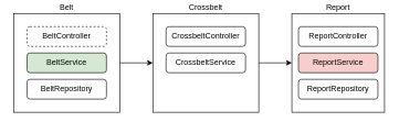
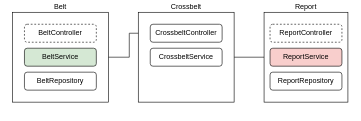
  <mxCell id="0" />
  <mxCell id="1" parent="0" />
- <mxCell id="2" value="" style="edgeStyle=orthogonalEdgeStyle;rounded=0;orthogonalLoop=1;jettySize=auto;html=1;" parent="1" source="3" target="5" edge="1"><mxGeometry relative="1" as="geometry" /></mxCell>
+ <mxCell id="2" value="" style="edgeStyle=orthogonalEdgeStyle;rounded=0;orthogonalLoop=1;jettySize=auto;html=1;" parent="1" source="3" target="11" edge="1"><mxGeometry relative="1" as="geometry" /></mxCell>
  <mxCell id="3" value="Belt" style="rounded=0;whiteSpace=wrap;html=1;labelPosition=center;verticalLabelPosition=top;align=center;verticalAlign=bottom;aspect=fixed;" parent="1" vertex="1"><mxGeometry x="20" y="20" width="160" height="150.01" as="geometry" /></mxCell>
- <mxCell id="4" value="" style="edgeStyle=orthogonalEdgeStyle;rounded=0;orthogonalLoop=1;jettySize=auto;html=1;" edge="1" parent="1" source="5" target="13"><mxGeometry relative="1" as="geometry" /></mxCell>
+ <mxCell id="4" value="" style="edgeStyle=orthogonalEdgeStyle;rounded=0;orthogonalLoop=1;jettySize=auto;html=1;" edge="1" parent="1" source="5" target="17"><mxGeometry relative="1" as="geometry" /></mxCell>
  <mxCell id="5" value="Crossbelt" style="rounded=0;whiteSpace=wrap;html=1;labelPosition=center;verticalLabelPosition=top;align=center;verticalAlign=bottom;" parent="1" vertex="1"><mxGeometry x="230" y="20" width="160" height="150" as="geometry" /></mxCell>
  <mxCell id="6" value="" style="group;aspect=fixed;" vertex="1" connectable="0" parent="1"><mxGeometry x="40" y="40" width="120" height="110" as="geometry" /></mxCell>
  <mxCell id="7" value="BeltController" style="rounded=1;whiteSpace=wrap;html=1;dashed=1;" vertex="1" parent="6"><mxGeometry width="120.0" height="30" as="geometry" /></mxCell>
  <mxCell id="8" value="BeltService" style="rounded=1;whiteSpace=wrap;html=1;fillColor=#d5e8d4;" vertex="1" parent="6"><mxGeometry y="40" width="120.0" height="30" as="geometry" /></mxCell>
  <mxCell id="9" value="BeltRepository" style="rounded=1;whiteSpace=wrap;html=1;" vertex="1" parent="6"><mxGeometry y="80" width="120.0" height="30" as="geometry" /></mxCell>
  <mxCell id="10" value="" style="group;aspect=fixed;" vertex="1" connectable="0" parent="1"><mxGeometry x="250" y="40" width="120" height="110" as="geometry" /></mxCell>
  <mxCell id="11" value="CrossbeltController" style="rounded=1;whiteSpace=wrap;html=1;" vertex="1" parent="10"><mxGeometry width="120.0" height="30" as="geometry" /></mxCell>
  <mxCell id="12" value="CrossbeltService" style="rounded=1;whiteSpace=wrap;html=1;" vertex="1" parent="10"><mxGeometry y="40" width="120.0" height="30" as="geometry" /></mxCell>
  <mxCell id="13" value="Report" style="rounded=0;whiteSpace=wrap;html=1;labelPosition=center;verticalLabelPosition=top;align=center;verticalAlign=bottom;" vertex="1" parent="1"><mxGeometry x="440" y="20" width="140" height="150" as="geometry" /></mxCell>
  <mxCell id="14" value="" style="group;aspect=fixed;" vertex="1" connectable="0" parent="1"><mxGeometry x="450" y="40" width="130" height="140" as="geometry" /></mxCell>
- <mxCell id="15" value="ReportController" style="rounded=1;whiteSpace=wrap;html=1;" vertex="1" parent="14"><mxGeometry width="120.0" height="30" as="geometry" /></mxCell>
+ <mxCell id="15" value="ReportController" style="rounded=1;whiteSpace=wrap;html=1;dashed=1;" vertex="1" parent="14"><mxGeometry width="120.0" height="30" as="geometry" /></mxCell>
  <mxCell id="16" value="ReportRepository" style="rounded=1;whiteSpace=wrap;html=1;" vertex="1" parent="14"><mxGeometry y="80" width="120.0" height="30" as="geometry" /></mxCell>
  <mxCell id="17" value="ReportService" style="rounded=1;whiteSpace=wrap;html=1;fillColor=#f8cecc;" vertex="1" parent="14"><mxGeometry y="40" width="120.0" height="30" as="geometry" /></mxCell>
